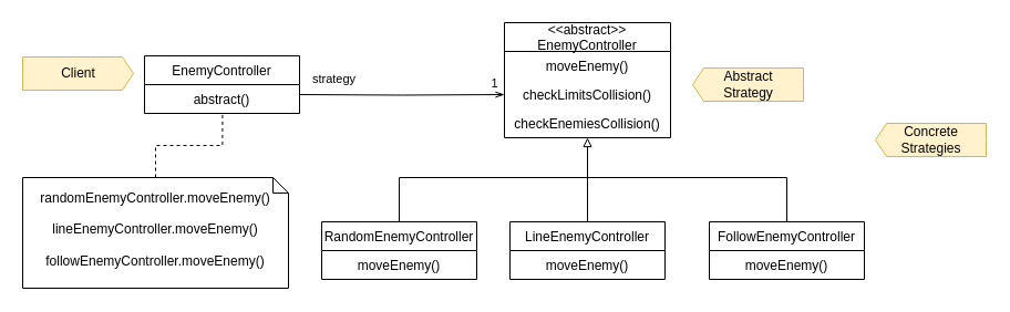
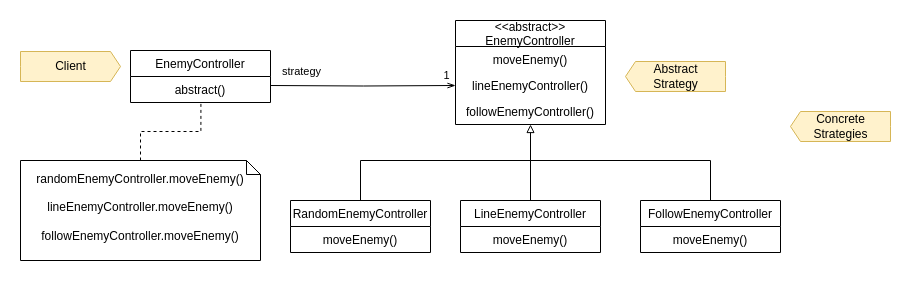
  <mxCell id="0" />
  <mxCell id="1" parent="0" />
  <mxCell id="2" style="edgeStyle=orthogonalEdgeStyle;rounded=0;orthogonalLoop=1;jettySize=auto;html=1;exitX=0.5;exitY=0;exitDx=0;exitDy=0;endArrow=none;endFill=0;strokeColor=#000000;" parent="1" source="3" edge="1"><mxGeometry relative="1" as="geometry"><mxPoint x="530" y="140" as="targetPoint" /><Array as="points"><mxPoint x="360" y="160" /><mxPoint x="530" y="160" /></Array></mxGeometry></mxCell>
  <mxCell id="3" value="RandomEnemyController" style="swimlane;fontStyle=0;childLayout=stackLayout;horizontal=1;startSize=26;fillColor=none;horizontalStack=0;resizeParent=1;resizeParentMax=0;resizeLast=0;collapsible=1;marginBottom=0;align=center;" parent="1" vertex="1"><mxGeometry x="290" y="200" width="140" height="52" as="geometry" /></mxCell>
  <mxCell id="4" value="moveEnemy()" style="text;strokeColor=none;fillColor=none;align=center;verticalAlign=top;spacingLeft=4;spacingRight=4;overflow=hidden;rotatable=0;points=[[0,0.5],[1,0.5]];portConstraint=eastwest;" parent="3" vertex="1"><mxGeometry y="26" width="140" height="26" as="geometry" /></mxCell>
  <mxCell id="5" style="edgeStyle=orthogonalEdgeStyle;rounded=0;orthogonalLoop=1;jettySize=auto;html=1;exitX=0.5;exitY=0;exitDx=0;exitDy=0;endArrow=block;endFill=0;" parent="1" source="6" target="11" edge="1"><mxGeometry relative="1" as="geometry"><Array as="points"><mxPoint x="530" y="160" /><mxPoint x="530" y="160" /></Array></mxGeometry></mxCell>
  <mxCell id="6" value="LineEnemyController" style="swimlane;fontStyle=0;childLayout=stackLayout;horizontal=1;startSize=26;fillColor=none;horizontalStack=0;resizeParent=1;resizeParentMax=0;resizeLast=0;collapsible=1;marginBottom=0;align=center;" parent="1" vertex="1"><mxGeometry x="460" y="200" width="140" height="52" as="geometry" /></mxCell>
  <mxCell id="7" value="moveEnemy()" style="text;strokeColor=none;fillColor=none;align=center;verticalAlign=top;spacingLeft=4;spacingRight=4;overflow=hidden;rotatable=0;points=[[0,0.5],[1,0.5]];portConstraint=eastwest;" parent="6" vertex="1"><mxGeometry y="26" width="140" height="26" as="geometry" /></mxCell>
  <mxCell id="8" style="edgeStyle=orthogonalEdgeStyle;rounded=0;orthogonalLoop=1;jettySize=auto;html=1;exitX=0.5;exitY=0;exitDx=0;exitDy=0;endArrow=none;endFill=0;strokeColor=#000000;" parent="1" source="9" edge="1"><mxGeometry relative="1" as="geometry"><mxPoint x="530" y="140" as="targetPoint" /><Array as="points"><mxPoint x="710" y="160" /><mxPoint x="530" y="160" /></Array></mxGeometry></mxCell>
  <mxCell id="9" value="FollowEnemyController" style="swimlane;fontStyle=0;childLayout=stackLayout;horizontal=1;startSize=26;fillColor=none;horizontalStack=0;resizeParent=1;resizeParentMax=0;resizeLast=0;collapsible=1;marginBottom=0;align=center;" parent="1" vertex="1"><mxGeometry x="640" y="200" width="140" height="52" as="geometry" /></mxCell>
  <mxCell id="10" value="moveEnemy()" style="text;strokeColor=none;fillColor=none;align=center;verticalAlign=top;spacingLeft=4;spacingRight=4;overflow=hidden;rotatable=0;points=[[0,0.5],[1,0.5]];portConstraint=eastwest;" parent="9" vertex="1"><mxGeometry y="26" width="140" height="26" as="geometry" /></mxCell>
  <mxCell id="11" value="&lt;&lt;abstract&gt;&gt;&#10;EnemyController" style="swimlane;fontStyle=0;childLayout=stackLayout;horizontal=1;startSize=26;fillColor=none;horizontalStack=0;resizeParent=1;resizeParentMax=0;resizeLast=0;collapsible=1;marginBottom=0;align=center;" parent="1" vertex="1"><mxGeometry x="455" y="20" width="150" height="104" as="geometry" /></mxCell>
  <mxCell id="12" value="moveEnemy()" style="text;strokeColor=none;fillColor=none;align=center;verticalAlign=top;spacingLeft=4;spacingRight=4;overflow=hidden;rotatable=0;points=[[0,0.5],[1,0.5]];portConstraint=eastwest;" parent="11" vertex="1"><mxGeometry y="26" width="150" height="26" as="geometry" /></mxCell>
- <mxCell id="13" value="checkLimitsCollision()" style="text;strokeColor=none;fillColor=none;align=center;verticalAlign=top;spacingLeft=4;spacingRight=4;overflow=hidden;rotatable=0;points=[[0,0.5],[1,0.5]];portConstraint=eastwest;" parent="11" vertex="1"><mxGeometry y="52" width="150" height="26" as="geometry" /></mxCell>
- <mxCell id="14" value="checkEnemiesCollision()" style="text;strokeColor=none;fillColor=none;align=center;verticalAlign=top;spacingLeft=4;spacingRight=4;overflow=hidden;rotatable=0;points=[[0,0.5],[1,0.5]];portConstraint=eastwest;" parent="11" vertex="1"><mxGeometry y="78" width="150" height="26" as="geometry" /></mxCell>
+ <mxCell id="13" value="lineEnemyController()" style="text;strokeColor=none;fillColor=none;align=center;verticalAlign=top;spacingLeft=4;spacingRight=4;overflow=hidden;rotatable=0;points=[[0,0.5],[1,0.5]];portConstraint=eastwest;" parent="11" vertex="1"><mxGeometry y="52" width="150" height="26" as="geometry" /></mxCell>
+ <mxCell id="14" value="followEnemyController()" style="text;strokeColor=none;fillColor=none;align=center;verticalAlign=top;spacingLeft=4;spacingRight=4;overflow=hidden;rotatable=0;points=[[0,0.5],[1,0.5]];portConstraint=eastwest;" parent="11" vertex="1"><mxGeometry y="78" width="150" height="26" as="geometry" /></mxCell>
  <mxCell id="15" style="edgeStyle=orthogonalEdgeStyle;rounded=0;orthogonalLoop=1;jettySize=auto;html=1;exitX=1;exitY=0.5;exitDx=0;exitDy=0;entryX=0;entryY=0.5;entryDx=0;entryDy=0;endArrow=openThin;endFill=0;strokeColor=#000000;" parent="1" target="13" edge="1"><mxGeometry relative="1" as="geometry"><mxPoint x="270" y="85" as="sourcePoint" /></mxGeometry></mxCell>
  <mxCell id="16" value="1" style="edgeLabel;html=1;align=center;verticalAlign=middle;resizable=0;points=[];" parent="15" vertex="1" connectable="0"><mxGeometry x="0.894" y="11" relative="1" as="geometry"><mxPoint as="offset" /></mxGeometry></mxCell>
  <mxCell id="17" value="strategy" style="edgeLabel;html=1;align=center;verticalAlign=middle;resizable=0;points=[];" parent="15" vertex="1" connectable="0"><mxGeometry x="-0.862" y="7" relative="1" as="geometry"><mxPoint x="17" y="-8" as="offset" /></mxGeometry></mxCell>
  <mxCell id="18" value="EnemyController" style="swimlane;fontStyle=0;childLayout=stackLayout;horizontal=1;startSize=26;fillColor=none;horizontalStack=0;resizeParent=1;resizeParentMax=0;resizeLast=0;collapsible=1;marginBottom=0;align=center;" parent="1" vertex="1"><mxGeometry x="130" y="50" width="140" height="52" as="geometry" /></mxCell>
  <mxCell id="19" value="abstract()" style="text;strokeColor=none;fillColor=none;align=center;verticalAlign=top;spacingLeft=4;spacingRight=4;overflow=hidden;rotatable=0;points=[[0,0.5],[1,0.5]];portConstraint=eastwest;" parent="18" vertex="1"><mxGeometry y="26" width="140" height="26" as="geometry" /></mxCell>
  <mxCell id="20" style="edgeStyle=orthogonalEdgeStyle;rounded=0;orthogonalLoop=1;jettySize=auto;html=1;exitX=0.5;exitY=0;exitDx=0;exitDy=0;exitPerimeter=0;entryX=0.503;entryY=1.015;entryDx=0;entryDy=0;entryPerimeter=0;dashed=1;endArrow=none;endFill=0;strokeColor=#000000;" parent="1" source="21" target="19" edge="1"><mxGeometry relative="1" as="geometry" /></mxCell>
  <mxCell id="21" value="randomEnemyController.moveEnemy()&lt;br&gt;&lt;br&gt;lineEnemyController.moveEnemy()&lt;br&gt;&lt;br&gt;followEnemyController.moveEnemy()" style="shape=note;whiteSpace=wrap;html=1;size=14;verticalAlign=middle;align=center;spacingTop=-6;" parent="1" vertex="1"><mxGeometry x="20" y="160" width="240" height="100" as="geometry" /></mxCell>
  <mxCell id="22" value="Abstract&lt;br&gt;Strategy" style="html=1;shadow=0;dashed=0;align=center;verticalAlign=middle;shape=mxgraph.arrows2.arrow;dy=0;dx=10;notch=0;labelBackgroundColor=none;fillColor=#fff2cc;direction=west;strokeColor=#d6b656;" vertex="1" parent="1"><mxGeometry x="625" y="61" width="100" height="30" as="geometry" /></mxCell>
  <mxCell id="23" value="Concrete&lt;br&gt;Strategies" style="html=1;shadow=0;dashed=0;align=center;verticalAlign=middle;shape=mxgraph.arrows2.arrow;dy=0;dx=10;notch=0;labelBackgroundColor=none;fillColor=#fff2cc;direction=west;strokeColor=#d6b656;" vertex="1" parent="1"><mxGeometry x="790" y="111" width="100" height="30" as="geometry" /></mxCell>
  <mxCell id="24" value="Client" style="html=1;shadow=0;dashed=0;align=center;verticalAlign=middle;shape=mxgraph.arrows2.arrow;dy=0;dx=10;notch=0;labelBackgroundColor=none;fillColor=#fff2cc;direction=east;strokeColor=#d6b656;" vertex="1" parent="1"><mxGeometry x="20" y="51" width="100" height="30" as="geometry" /></mxCell>
